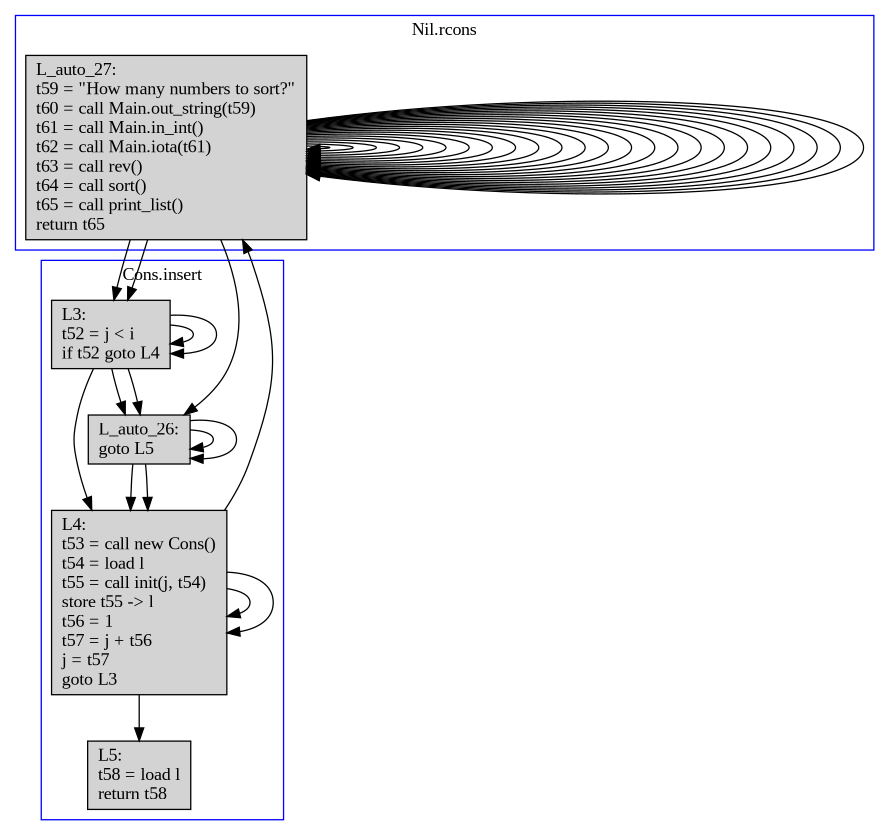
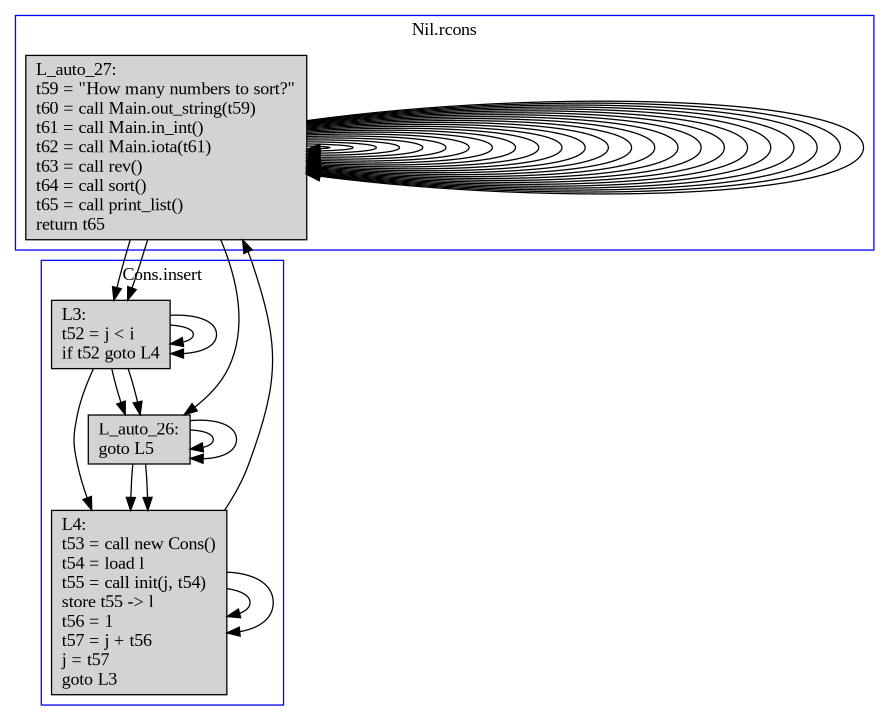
  digraph {
    fontname="Liberation Serif"
    node [fillcolor=lightgrey shape=box style=filled fontname="Liberation Serif"]
    edge [fontname="Liberation Serif"]
    n1 [label="L_auto_27:\lt59 = \"How many numbers to sort?\"\lt60 = call Main.out_string(t59)\lt61 = call Main.in_int()\lt62 = call Main.iota(t61)\lt63 = call rev()\lt64 = call sort()\lt65 = call print_list()\lreturn t65\l"]
    n2 [label="L3:\lt52 = j < i\lif t52 goto L4\l"]
    n3 [label="L_auto_26:\lgoto L5\l"]
    n4 [label="L4:\lt53 = call new Cons()\lt54 = load l\lt55 = call init(j, t54)\lstore t55 -> l\lt56 = 1\lt57 = j + t56\lj = t57\lgoto L3\l"]
-   n5 [label="L5:\lt58 = load l\lreturn t58\l"]
    subgraph cluster_1 {
      color=blue
      label="Nil.rcons"
      n1
    }
    subgraph cluster_2 {
      color=blue
      label="Nil.print_list"
    }
    subgraph cluster_3 {
      color=blue
      label="Nil.rev"
    }
    subgraph cluster_4 {
      color=blue
      label="Nil.insert"
    }
    subgraph cluster_5 {
      color=blue
      label="Nil.isNil"
    }
    subgraph cluster_6 {
      color=blue
      label="Nil.sort"
    }
    subgraph cluster_7 {
      color=blue
      label="Cons.init"
    }
    subgraph cluster_8 {
      color=blue
      label="Cons.cdr"
    }
    subgraph cluster_9 {
      color=blue
      label="Cons.rev"
    }
    subgraph cluster_10 {
      color=blue
      label="Cons.print_list"
    }
    subgraph cluster_11 {
      color=blue
      label="List.car"
    }
    subgraph cluster_12 {
      color=blue
      label="Cons.car"
    }
    subgraph cluster_13 {
      color=blue
      label="Cons.rcons"
    }
    subgraph cluster_14 {
      color=blue
      label="Cons.insert"
      n2
      n3
      n4
-     n5
    }
    subgraph cluster_15 {
      color=blue
      label="Main.main"
    }
    subgraph cluster_16 {
      color=blue
      label="Cons.isNil"
    }
    subgraph cluster_17 {
      color=blue
      label="Cons.sort"
    }
    subgraph cluster_18 {
      color=blue
      label="List.cdr"
    }
    subgraph cluster_19 {
      color=blue
      label="List.rev"
    }
    subgraph cluster_20 {
      color=blue
      label="List.print_list"
    }
    subgraph cluster_21 {
      color=blue
      label="List.rcons"
    }
    subgraph cluster_22 {
      color=blue
      label="List.insert"
    }
    subgraph cluster_23 {
      color=blue
      label="List.isNil"
    }
    subgraph cluster_24 {
      color=blue
      label="List.sort"
    }
    subgraph cluster_25 {
      color=blue
      label="List.cons"
    }
    subgraph cluster_26 {
      color=blue
      label="Main.iota"
    }
    n1 -> n1
    n1 -> n1
    n1 -> n1
    n1 -> n1
    n1 -> n1
    n1 -> n1
    n1 -> n1
    n1 -> n1
    n1 -> n1
    n1 -> n1
    n1 -> n1
    n1 -> n1
    n1 -> n1
    n1 -> n1
    n1 -> n1
    n1 -> n1
    n1 -> n1
    n1 -> n1
    n1 -> n1
    n1 -> n1
    n1 -> n1
    n1 -> n1
    n1 -> n1
    n1 -> n1
    n1 -> n2
    n1 -> n2
    n1 -> n3
    n2 -> n2
    n2 -> n2
    n2 -> n3
    n2 -> n3
    n2 -> n4
    n3 -> n3
    n3 -> n3
    n3 -> n4
    n3 -> n4
    n4 -> n1
    n4 -> n4
    n4 -> n4
-   n4 -> n5
  }
